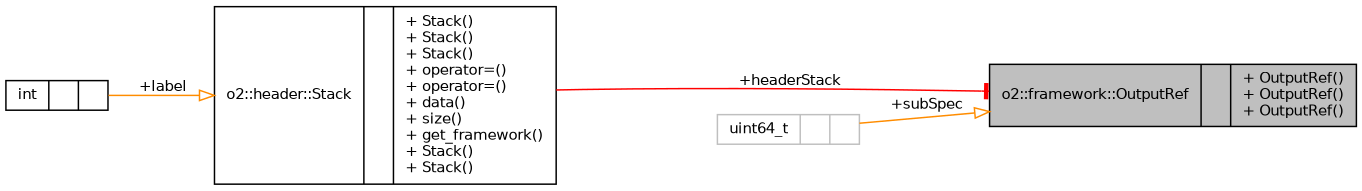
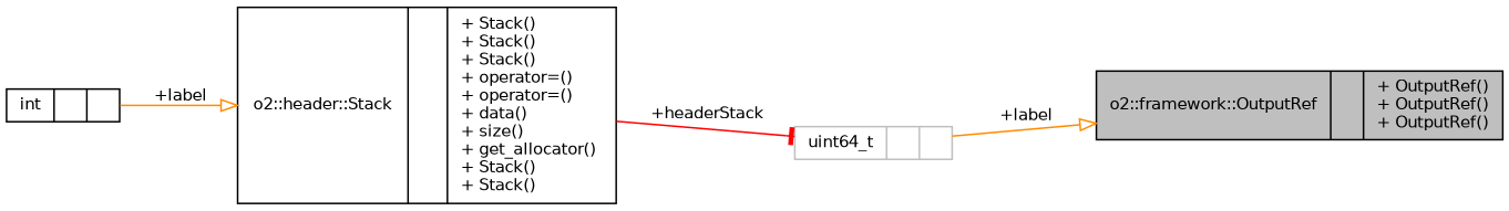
  digraph {
    rankdir=LR
    node [color=black fontname=Helvetica fontsize=10 shape=record]
    edge [arrowhead=onormal color=darkorange fontname=Helvetica fontsize=10 labelfontname=Helvetica labelfontsize=10 style=solid]
    n1 [fillcolor=grey75 fontcolor=black height=0.2 label="{o2::framework::OutputRef\n||+ OutputRef()\l+ OutputRef()\l+ OutputRef()\l}" style=filled width=0.4]
    n2 [color=grey75 height=0.2 label="{uint64_t\n||}" width=0.4]
    n3 [height=0.2 label="{int\n||}" width=0.4]
-   n4 [height=0.2 label="{o2::header::Stack\n||+ Stack()\l+ Stack()\l+ Stack()\l+ operator=()\l+ operator=()\l+ data()\l+ size()\l+ get_framework()\l+ Stack()\l+ Stack()\l}" width=0.4]
-   n2 -> n1 [label=" +subSpec"]
+   n4 [height=0.2 label="{o2::header::Stack\n||+ Stack()\l+ Stack()\l+ Stack()\l+ operator=()\l+ operator=()\l+ data()\l+ size()\l+ get_allocator()\l+ Stack()\l+ Stack()\l}" width=0.4]
+   n2 -> n1 [label=" +label"]
    n3 -> n4 [label=" +label"]
-   n4 -> n1 [arrowhead=tee color=red label=" +headerStack"]
+   n4 -> n2 [arrowhead=tee color=red label=" +headerStack"]
  }
